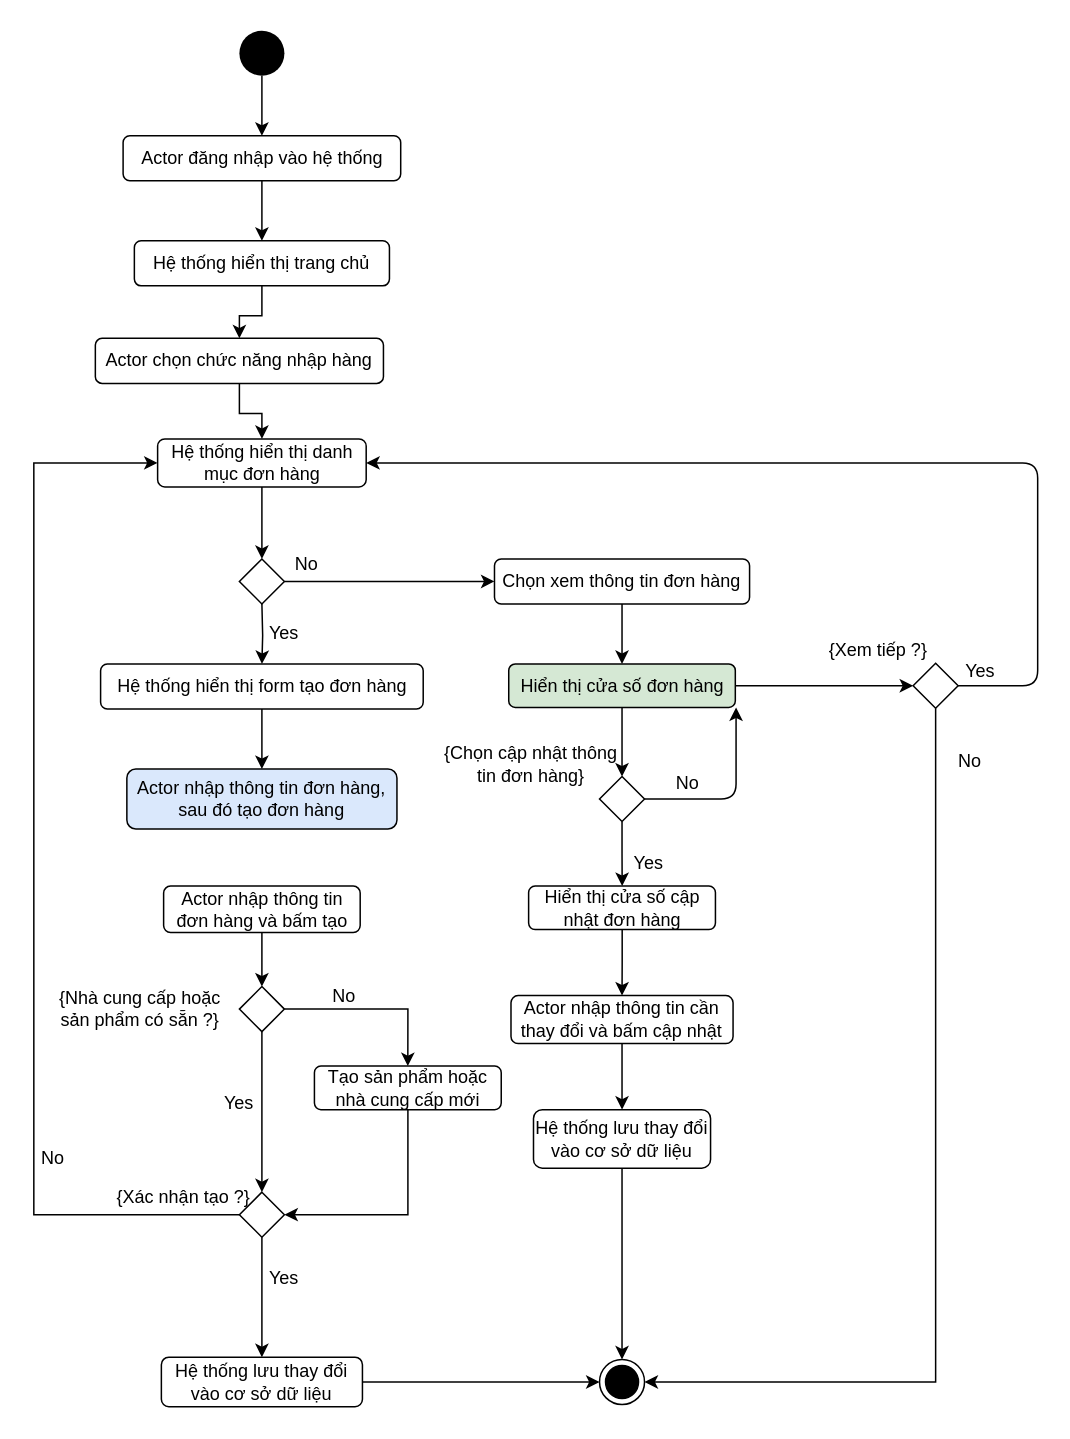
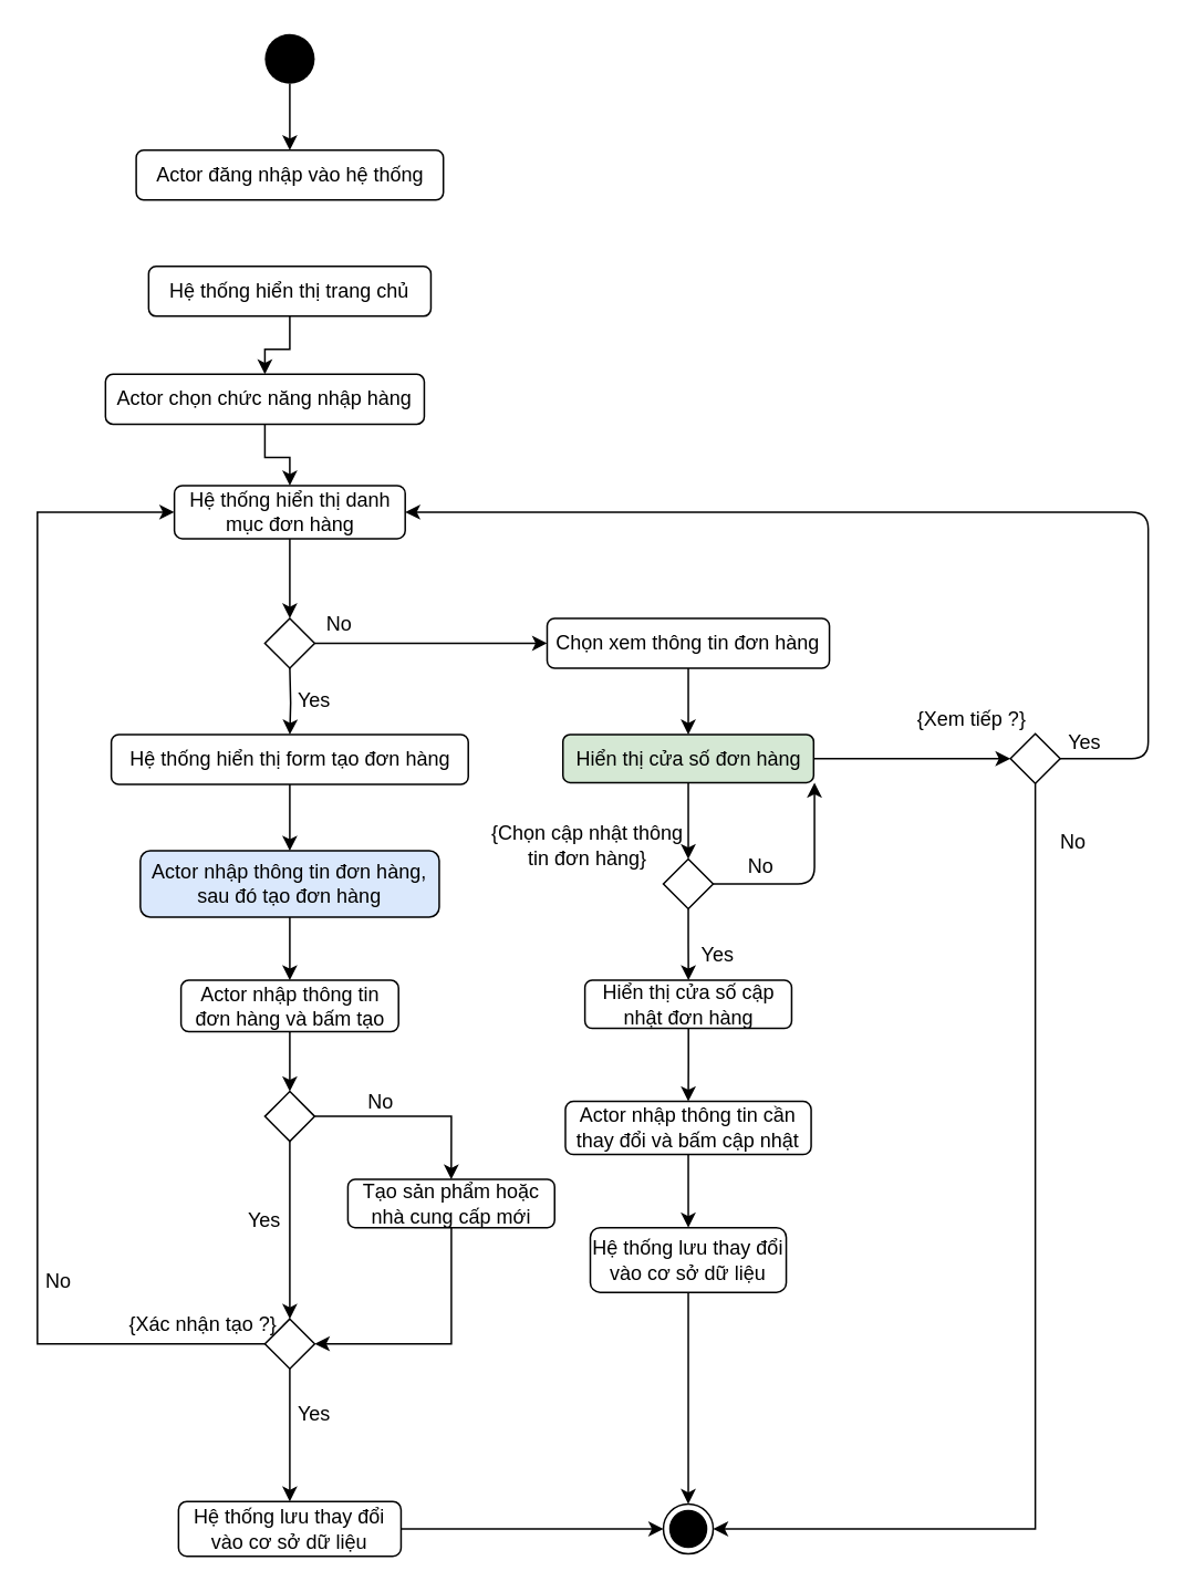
  <mxCell id="0" />
  <mxCell id="1" parent="0" />
  <mxCell id="2" value="" style="edgeStyle=elbowEdgeStyle;elbow=vertical;endArrow=classic;html=1;exitX=0.5;exitY=1;exitDx=0;exitDy=0;entryX=0.5;entryY=0;entryDx=0;entryDy=0;" parent="1" edge="1"><mxGeometry width="50" height="50" relative="1" as="geometry"><mxPoint x="174" y="50" as="sourcePoint" /><mxPoint x="174" y="90" as="targetPoint" /></mxGeometry></mxCell>
  <mxCell id="3" value="" style="ellipse;fillColor=#000000;strokeColor=none;" parent="1" vertex="1"><mxGeometry x="159" width="30" height="30" as="geometry" y="20" /></mxCell>
- <mxCell id="4" value="" style="edgeStyle=orthogonalEdgeStyle;rounded=0;orthogonalLoop=1;jettySize=auto;html=1;" parent="1" source="5" target="7" edge="1"><mxGeometry relative="1" as="geometry" /></mxCell>
  <mxCell id="5" value="Actor đăng nhập vào hệ thống" style="rounded=1;whiteSpace=wrap;html=1;fillColor=#FFFFFF;" parent="1" vertex="1"><mxGeometry x="81.5" y="90" width="185" height="30" as="geometry" /></mxCell>
  <mxCell id="6" value="" style="edgeStyle=orthogonalEdgeStyle;rounded=0;orthogonalLoop=1;jettySize=auto;html=1;" parent="1" source="7" target="25" edge="1"><mxGeometry relative="1" as="geometry" /></mxCell>
  <mxCell id="7" value="Hệ thống hiển thị trang chủ" style="rounded=1;whiteSpace=wrap;html=1;fillColor=#FFFFFF;" parent="1" vertex="1"><mxGeometry x="89" y="160" width="170" height="30" as="geometry" /></mxCell>
  <mxCell id="8" value="" style="edgeStyle=orthogonalEdgeStyle;rounded=0;orthogonalLoop=1;jettySize=auto;html=1;" parent="1" target="10" edge="1"><mxGeometry relative="1" as="geometry"><mxPoint x="174" y="402" as="sourcePoint" /></mxGeometry></mxCell>
  <mxCell id="9" value="" style="edgeStyle=orthogonalEdgeStyle;rounded=0;orthogonalLoop=1;jettySize=auto;html=1;" parent="1" source="10" target="12" edge="1"><mxGeometry relative="1" as="geometry" /></mxCell>
  <mxCell id="10" value="&lt;div&gt;Hệ thống hiển thị form tạo đơn hàng&lt;/div&gt;" style="rounded=1;whiteSpace=wrap;html=1;fillColor=#FFFFFF;" parent="1" vertex="1"><mxGeometry x="66.5" y="442" width="215" height="30" as="geometry" /></mxCell>
+ <mxCell id="11" value="" style="edgeStyle=orthogonalEdgeStyle;rounded=0;orthogonalLoop=1;jettySize=auto;html=1;" parent="1" source="12" target="44" edge="1"><mxGeometry relative="1" as="geometry" /></mxCell>
  <mxCell id="12" value="Actor nhập thông tin đơn hàng, sau đó tạo đơn hàng" style="rounded=1;whiteSpace=wrap;html=1;fillColor=#dae8fc;" parent="1" vertex="1"><mxGeometry x="84" y="512" width="180" height="40" as="geometry" /></mxCell>
  <mxCell id="13" value="" style="edgeStyle=orthogonalEdgeStyle;rounded=0;orthogonalLoop=1;jettySize=auto;html=1;entryX=0;entryY=0.5;entryDx=0;entryDy=0;" parent="1" source="14" target="32" edge="1"><mxGeometry relative="1" as="geometry"><mxPoint x="324" y="387" as="targetPoint" /></mxGeometry></mxCell>
  <mxCell id="14" value="" style="rhombus;fillColor=#FFFFFF;" parent="1" vertex="1"><mxGeometry x="159" y="372" width="30" height="30" as="geometry" /></mxCell>
  <mxCell id="15" value="&lt;div&gt;Yes&lt;/div&gt;" style="text;html=1;strokeColor=none;fillColor=none;align=center;verticalAlign=middle;whiteSpace=wrap;rounded=0;" parent="1" vertex="1"><mxGeometry x="174" y="412" width="30" height="20" as="geometry" /></mxCell>
  <mxCell id="16" value="&lt;div&gt;No&lt;/div&gt;" style="text;html=1;strokeColor=none;fillColor=none;align=center;verticalAlign=middle;whiteSpace=wrap;rounded=0;" parent="1" vertex="1"><mxGeometry x="189" y="366" width="30" height="20" as="geometry" /></mxCell>
  <mxCell id="17" value="" style="ellipse;html=1;shape=endState;fillColor=#000000;strokeColor=#000000;" parent="1" vertex="1"><mxGeometry x="399" y="905.5" width="30" height="30" as="geometry" /></mxCell>
  <mxCell id="18" value="" style="edgeStyle=orthogonalEdgeStyle;rounded=0;orthogonalLoop=1;jettySize=auto;html=1;" parent="1" source="19" target="29" edge="1"><mxGeometry relative="1" as="geometry" /></mxCell>
  <mxCell id="19" value="" style="rhombus;fillColor=#FFFFFF;" parent="1" vertex="1"><mxGeometry x="399" y="517" width="30" height="30" as="geometry" /></mxCell>
  <mxCell id="20" value="&lt;div&gt;{Chọn cập nhật thông tin đơn hàng}&lt;/div&gt;" style="text;html=1;strokeColor=none;fillColor=none;align=center;verticalAlign=middle;whiteSpace=wrap;rounded=0;" parent="1" vertex="1"><mxGeometry x="294" y="494" width="118.5" height="30" as="geometry" /></mxCell>
  <mxCell id="21" value="" style="edgeStyle=orthogonalEdgeStyle;rounded=0;orthogonalLoop=1;jettySize=auto;html=1;entryX=0;entryY=0.5;entryDx=0;entryDy=0;" parent="1" source="23" target="34" edge="1"><mxGeometry relative="1" as="geometry" /></mxCell>
  <mxCell id="22" value="" style="edgeStyle=orthogonalEdgeStyle;rounded=0;orthogonalLoop=1;jettySize=auto;html=1;entryX=0.5;entryY=0;entryDx=0;entryDy=0;" parent="1" source="23" target="19" edge="1"><mxGeometry relative="1" as="geometry" /></mxCell>
  <mxCell id="23" value="Hiển thị cửa số đơn hàng" style="rounded=1;whiteSpace=wrap;html=1;fillColor=#d5e8d4;" parent="1" vertex="1"><mxGeometry x="338.5" y="442" width="151" height="29" as="geometry" /></mxCell>
  <mxCell id="24" value="" style="edgeStyle=orthogonalEdgeStyle;rounded=0;orthogonalLoop=1;jettySize=auto;html=1;" parent="1" source="25" target="27" edge="1"><mxGeometry relative="1" as="geometry" /></mxCell>
  <mxCell id="25" value="Actor chọn chức năng nhập hàng" style="rounded=1;whiteSpace=wrap;html=1;fillColor=#FFFFFF;" parent="1" vertex="1"><mxGeometry x="63" y="225" width="192" height="30" as="geometry" /></mxCell>
  <mxCell id="26" value="" style="edgeStyle=orthogonalEdgeStyle;rounded=0;orthogonalLoop=1;jettySize=auto;html=1;entryX=0.5;entryY=0;entryDx=0;entryDy=0;" parent="1" source="27" target="14" edge="1"><mxGeometry relative="1" as="geometry" /></mxCell>
  <mxCell id="27" value="Hệ thống hiển thị danh mục đơn hàng" style="rounded=1;whiteSpace=wrap;html=1;fillColor=#FFFFFF;" parent="1" vertex="1"><mxGeometry x="104.5" y="292" width="139" height="32" as="geometry" /></mxCell>
  <mxCell id="28" value="" style="edgeStyle=orthogonalEdgeStyle;rounded=0;orthogonalLoop=1;jettySize=auto;html=1;" parent="1" source="29" target="40" edge="1"><mxGeometry relative="1" as="geometry" /></mxCell>
  <mxCell id="29" value="Hiển thị cửa số cập nhật đơn hàng" style="rounded=1;whiteSpace=wrap;html=1;fillColor=#FFFFFF;" parent="1" vertex="1"><mxGeometry x="351.75" y="590" width="124.5" height="29" as="geometry" /></mxCell>
  <mxCell id="30" value="&lt;div&gt;Yes&lt;/div&gt;" style="text;html=1;strokeColor=none;fillColor=none;align=center;verticalAlign=middle;whiteSpace=wrap;rounded=0;" parent="1" vertex="1"><mxGeometry x="416.5" y="565" width="30" height="20" as="geometry" /></mxCell>
  <mxCell id="31" value="" style="edgeStyle=orthogonalEdgeStyle;rounded=0;orthogonalLoop=1;jettySize=auto;html=1;entryX=0.5;entryY=0;entryDx=0;entryDy=0;" parent="1" source="32" target="23" edge="1"><mxGeometry relative="1" as="geometry"><mxPoint x="379" y="424" as="targetPoint" /></mxGeometry></mxCell>
  <mxCell id="32" value="Chọn xem thông tin đơn hàng" style="rounded=1;whiteSpace=wrap;html=1;fillColor=#FFFFFF;" parent="1" vertex="1"><mxGeometry x="329" y="372" width="170" height="30" as="geometry" /></mxCell>
  <mxCell id="33" style="edgeStyle=orthogonalEdgeStyle;rounded=0;orthogonalLoop=1;jettySize=auto;html=1;entryX=1;entryY=0.5;entryDx=0;entryDy=0;" parent="1" source="34" target="17" edge="1"><mxGeometry relative="1" as="geometry"><Array as="points"><mxPoint x="623" y="921" /><mxPoint x="429" y="921" /></Array></mxGeometry></mxCell>
  <mxCell id="34" value="" style="rhombus;fillColor=#FFFFFF;" parent="1" vertex="1"><mxGeometry x="608" y="441.5" width="30" height="30" as="geometry" /></mxCell>
  <mxCell id="35" value="{Xem tiếp ?}" style="text;html=1;strokeColor=none;fillColor=none;align=center;verticalAlign=middle;whiteSpace=wrap;rounded=0;" parent="1" vertex="1"><mxGeometry x="550" y="424.5" width="70" height="17" as="geometry" /></mxCell>
  <mxCell id="36" value="Yes" style="text;html=1;strokeColor=none;fillColor=none;align=center;verticalAlign=middle;whiteSpace=wrap;rounded=0;" parent="1" vertex="1"><mxGeometry x="638" y="437" width="30" height="20" as="geometry" /></mxCell>
  <mxCell id="37" value="&lt;div&gt;No&lt;/div&gt;" style="text;html=1;strokeColor=none;fillColor=none;align=center;verticalAlign=middle;whiteSpace=wrap;rounded=0;" parent="1" vertex="1"><mxGeometry x="631" y="497" width="30" height="20" as="geometry" /></mxCell>
  <mxCell id="38" value="" style="edgeStyle=elbowEdgeStyle;elbow=horizontal;endArrow=classic;html=1;exitX=1;exitY=0.5;exitDx=0;exitDy=0;entryX=1;entryY=0.5;entryDx=0;entryDy=0;" parent="1" source="34" target="27" edge="1"><mxGeometry width="50" height="50" relative="1" as="geometry"><mxPoint x="556" y="358" as="sourcePoint" /><mxPoint x="606" y="308" as="targetPoint" /><Array as="points"><mxPoint x="691" y="316" /></Array></mxGeometry></mxCell>
  <mxCell id="39" value="" style="edgeStyle=orthogonalEdgeStyle;rounded=0;orthogonalLoop=1;jettySize=auto;html=1;" parent="1" source="40" target="42" edge="1"><mxGeometry relative="1" as="geometry" /></mxCell>
  <mxCell id="40" value="Actor nhập thông tin cần thay đổi và bấm cập nhật" style="rounded=1;whiteSpace=wrap;html=1;fillColor=#FFFFFF;" parent="1" vertex="1"><mxGeometry x="340" y="663" width="148" height="32" as="geometry" /></mxCell>
  <mxCell id="41" value="" style="edgeStyle=orthogonalEdgeStyle;rounded=0;orthogonalLoop=1;jettySize=auto;html=1;" parent="1" source="42" target="17" edge="1"><mxGeometry relative="1" as="geometry" /></mxCell>
  <mxCell id="42" value="Hệ thống lưu thay đổi vào cơ sở dữ liệu" style="rounded=1;whiteSpace=wrap;html=1;fillColor=#FFFFFF;" parent="1" vertex="1"><mxGeometry x="355" y="739" width="118" height="39" as="geometry" /></mxCell>
  <mxCell id="43" value="" style="edgeStyle=orthogonalEdgeStyle;rounded=0;orthogonalLoop=1;jettySize=auto;html=1;" parent="1" source="44" target="57" edge="1"><mxGeometry relative="1" as="geometry" /></mxCell>
  <mxCell id="44" value="Actor nhập thông tin đơn hàng và bấm tạo" style="rounded=1;whiteSpace=wrap;html=1;fillColor=#FFFFFF;" parent="1" vertex="1"><mxGeometry x="108.5" y="590" width="131" height="31" as="geometry" /></mxCell>
  <mxCell id="45" style="edgeStyle=orthogonalEdgeStyle;rounded=0;orthogonalLoop=1;jettySize=auto;html=1;entryX=0;entryY=0.5;entryDx=0;entryDy=0;" parent="1" source="46" target="17" edge="1"><mxGeometry relative="1" as="geometry" /></mxCell>
  <mxCell id="46" value="Hệ thống lưu thay đổi vào cơ sở dữ liệu" style="rounded=1;whiteSpace=wrap;html=1;fillColor=#FFFFFF;" parent="1" vertex="1"><mxGeometry x="107" y="904" width="134" height="33" as="geometry" /></mxCell>
  <mxCell id="47" value="" style="edgeStyle=elbowEdgeStyle;elbow=horizontal;endArrow=classic;html=1;exitX=1;exitY=0.5;exitDx=0;exitDy=0;entryX=1;entryY=1;entryDx=0;entryDy=0;" parent="1" source="19" target="23" edge="1"><mxGeometry width="50" height="50" relative="1" as="geometry"><mxPoint x="530" y="759" as="sourcePoint" /><mxPoint x="580" y="709" as="targetPoint" /><Array as="points"><mxPoint x="490" y="525" /></Array></mxGeometry></mxCell>
  <mxCell id="48" value="&lt;div&gt;No&lt;/div&gt;" style="text;html=1;strokeColor=none;fillColor=none;align=center;verticalAlign=middle;whiteSpace=wrap;rounded=0;" parent="1" vertex="1"><mxGeometry x="443" y="512" width="30" height="20" as="geometry" /></mxCell>
  <mxCell id="49" value="" style="edgeStyle=orthogonalEdgeStyle;rounded=0;orthogonalLoop=1;jettySize=auto;html=1;" parent="1" source="51" target="46" edge="1"><mxGeometry relative="1" as="geometry" /></mxCell>
  <mxCell id="50" style="edgeStyle=orthogonalEdgeStyle;rounded=0;orthogonalLoop=1;jettySize=auto;html=1;exitX=0;exitY=0.5;exitDx=0;exitDy=0;entryX=0;entryY=0.5;entryDx=0;entryDy=0;" parent="1" source="51" target="27" edge="1"><mxGeometry relative="1" as="geometry"><Array as="points"><mxPoint x="22" y="809" /><mxPoint x="22" y="308" /></Array></mxGeometry></mxCell>
  <mxCell id="51" value="" style="rhombus;fillColor=#FFFFFF;" parent="1" vertex="1"><mxGeometry x="159" y="794" width="30" height="30" as="geometry" /></mxCell>
  <mxCell id="52" value="{Xác nhận tạo ?}" style="text;html=1;strokeColor=none;fillColor=none;align=center;verticalAlign=middle;whiteSpace=wrap;rounded=0;" parent="1" vertex="1"><mxGeometry x="75" y="788" width="94" height="20" as="geometry" /></mxCell>
  <mxCell id="53" value="&lt;div&gt;Yes&lt;/div&gt;" style="text;html=1;strokeColor=none;fillColor=none;align=center;verticalAlign=middle;whiteSpace=wrap;rounded=0;" parent="1" vertex="1"><mxGeometry x="174" y="842" width="30" height="20" as="geometry" /></mxCell>
  <mxCell id="54" value="&lt;div&gt;No&lt;/div&gt;" style="text;html=1;strokeColor=none;fillColor=none;align=center;verticalAlign=middle;whiteSpace=wrap;rounded=0;" parent="1" vertex="1"><mxGeometry x="20" y="762" width="30" height="20" as="geometry" /></mxCell>
  <mxCell id="55" style="edgeStyle=orthogonalEdgeStyle;rounded=0;orthogonalLoop=1;jettySize=auto;html=1;entryX=0.5;entryY=0;entryDx=0;entryDy=0;" parent="1" source="57" target="60" edge="1"><mxGeometry relative="1" as="geometry" /></mxCell>
  <mxCell id="56" style="edgeStyle=orthogonalEdgeStyle;rounded=0;orthogonalLoop=1;jettySize=auto;html=1;entryX=0.5;entryY=0;entryDx=0;entryDy=0;" parent="1" source="57" target="51" edge="1"><mxGeometry relative="1" as="geometry" /></mxCell>
  <mxCell id="57" value="" style="rhombus;fillColor=#FFFFFF;" parent="1" vertex="1"><mxGeometry x="159" y="657" width="30" height="30" as="geometry" /></mxCell>
- <mxCell id="58" value="{Nhà cung cấp hoặc sản phẩm có sẵn ?}" style="text;html=1;strokeColor=none;fillColor=none;align=center;verticalAlign=middle;whiteSpace=wrap;rounded=0;" parent="1" vertex="1"><mxGeometry x="27" y="654" width="132" height="36" as="geometry" /></mxCell>
  <mxCell id="59" style="edgeStyle=orthogonalEdgeStyle;rounded=0;orthogonalLoop=1;jettySize=auto;html=1;entryX=1;entryY=0.5;entryDx=0;entryDy=0;" edge="1" parent="1" source="60" target="51"><mxGeometry relative="1" as="geometry"><Array as="points"><mxPoint x="271" y="809" /></Array></mxGeometry></mxCell>
  <mxCell id="60" value="Tạo sản phẩm hoặc nhà cung cấp mới" style="rounded=1;whiteSpace=wrap;html=1;fillColor=#FFFFFF;" parent="1" vertex="1"><mxGeometry x="209" y="710" width="124.5" height="29" as="geometry" /></mxCell>
  <mxCell id="61" value="&lt;div&gt;Yes&lt;/div&gt;" style="text;html=1;strokeColor=none;fillColor=none;align=center;verticalAlign=middle;whiteSpace=wrap;rounded=0;" parent="1" vertex="1"><mxGeometry x="144" y="725" width="30" height="20" as="geometry" /></mxCell>
  <mxCell id="62" value="&lt;div&gt;No&lt;/div&gt;" style="text;html=1;strokeColor=none;fillColor=none;align=center;verticalAlign=middle;whiteSpace=wrap;rounded=0;" parent="1" vertex="1"><mxGeometry x="213.5" y="654" width="30" height="20" as="geometry" /></mxCell>
